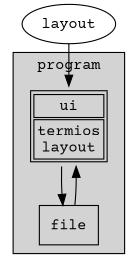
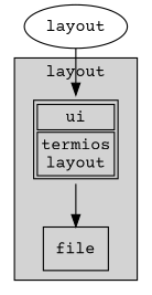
  digraph {
    fontname="Courier Prime"
    node [fontname="Courier Prime"]
    edge [fontname="Courier Prime"]
    n1 [label=<<table> 		<tr><td>ui</td></tr> 		<tr><td>termios<br/>layout</td></tr> 		</table>> shape=none]
    file [shape=box]
    n3 [label=layout]
    subgraph cluster_1 {
-     label=program
+     label=layout
      style=filled
      n1
      file
    }
    n1 -> file
-   file -> n1
    n3 -> n1
  }
